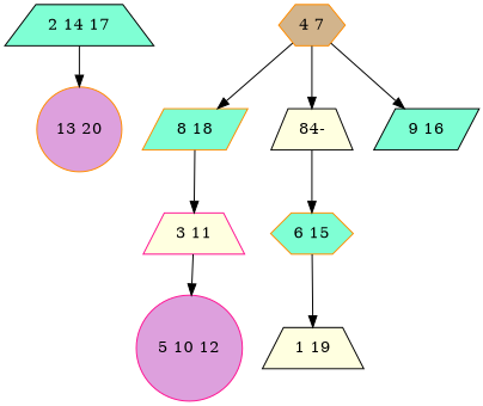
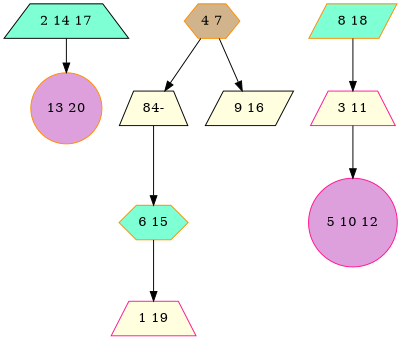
  digraph {
    node [color=black fillcolor=lightyellow shape=trapezium style=filled]
    n1 [fillcolor=aquamarine label="2 14 17"]
    n2 [color=darkorange fillcolor=plum label="13 20" shape=circle]
    n3 [color=darkorange fillcolor=tan label="4 7" shape=hexagon]
    n4 [color=darkorange fillcolor=aquamarine label="8 18" shape=parallelogram]
    n5 [label="84-"]
-   n6 [fillcolor=aquamarine label="9 16" shape=parallelogram]
+   n6 [label="9 16" shape=parallelogram]
    n7 [color=deeppink label="3 11"]
    n8 [color=darkorange fillcolor=aquamarine label="6 15" shape=hexagon]
    n9 [color=deeppink fillcolor=plum label="5 10 12" shape=circle]
-   n10 [label="1 19"]
+   n10 [color=deeppink label="1 19"]
    n1 -> n2
-   n3 -> n4
    n3 -> n5
    n3 -> n6
    n4 -> n7
    n5 -> n8
    n7 -> n9
    n8 -> n10
  }
